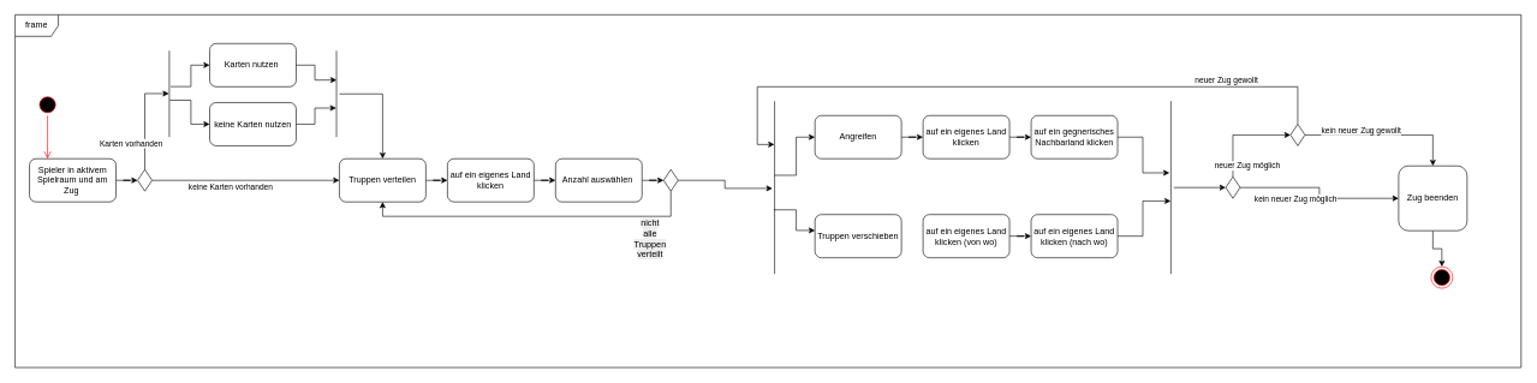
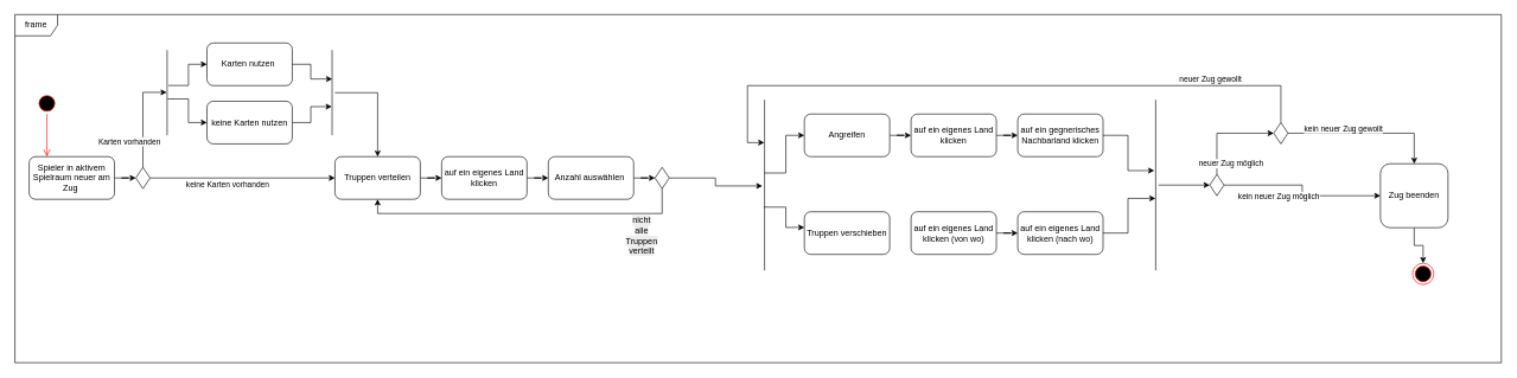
  <mxCell id="0" />
  <mxCell id="1" parent="0" />
  <mxCell id="2" value="frame" style="shape=umlFrame;whiteSpace=wrap;html=1;pointerEvents=0;" vertex="1" parent="1"><mxGeometry x="20" y="20" width="2090" height="490" as="geometry" /></mxCell>
  <mxCell id="3" style="edgeStyle=orthogonalEdgeStyle;rounded=0;orthogonalLoop=1;jettySize=auto;html=1;entryX=0;entryY=0.5;entryDx=0;entryDy=0;" edge="1" parent="1" source="4" target="8"><mxGeometry relative="1" as="geometry" /></mxCell>
- <mxCell id="4" value="Spieler in aktivem Spielraum und am Zug&amp;nbsp;" style="rounded=1;whiteSpace=wrap;html=1;" vertex="1" parent="1"><mxGeometry x="40" y="220" width="120" height="60" as="geometry" /></mxCell>
+ <mxCell id="4" value="Spieler in aktivem Spielraum neuer am Zug&amp;nbsp;" style="rounded=1;whiteSpace=wrap;html=1;" vertex="1" parent="1"><mxGeometry x="40" y="220" width="120" height="60" as="geometry" /></mxCell>
  <mxCell id="5" value="Karten nutzen&amp;nbsp;" style="rounded=1;whiteSpace=wrap;html=1;" vertex="1" parent="1"><mxGeometry x="290" y="60" width="120" height="60" as="geometry" /></mxCell>
  <mxCell id="6" style="edgeStyle=orthogonalEdgeStyle;rounded=0;orthogonalLoop=1;jettySize=auto;html=1;exitX=1;exitY=0.5;exitDx=0;exitDy=0;entryX=0;entryY=0.5;entryDx=0;entryDy=0;" edge="1" parent="1" source="8" target="10"><mxGeometry relative="1" as="geometry" /></mxCell>
  <mxCell id="7" value="keine Karten vorhanden" style="edgeLabel;html=1;align=center;verticalAlign=middle;resizable=0;points=[];" vertex="1" connectable="0" parent="6"><mxGeometry x="-0.171" y="2" relative="1" as="geometry"><mxPoint y="10" as="offset" /></mxGeometry></mxCell>
  <mxCell id="8" value="" style="rhombus;whiteSpace=wrap;html=1;" vertex="1" parent="1"><mxGeometry x="190" y="235" width="20" height="30" as="geometry" /></mxCell>
  <mxCell id="9" value="" style="edgeStyle=orthogonalEdgeStyle;rounded=0;orthogonalLoop=1;jettySize=auto;html=1;" edge="1" parent="1" source="10" target="35"><mxGeometry relative="1" as="geometry" /></mxCell>
  <mxCell id="10" value="Truppen verteilen" style="rounded=1;whiteSpace=wrap;html=1;" vertex="1" parent="1"><mxGeometry x="470" y="220" width="120" height="60" as="geometry" /></mxCell>
  <mxCell id="11" value="" style="edgeStyle=orthogonalEdgeStyle;rounded=0;orthogonalLoop=1;jettySize=auto;html=1;" edge="1" parent="1" source="12" target="41"><mxGeometry relative="1" as="geometry" /></mxCell>
  <mxCell id="12" value="Angreifen" style="rounded=1;whiteSpace=wrap;html=1;" vertex="1" parent="1"><mxGeometry x="1130" y="160" width="120" height="60" as="geometry" /></mxCell>
  <mxCell id="13" value="Truppen verschieben" style="rounded=1;whiteSpace=wrap;html=1;" vertex="1" parent="1"><mxGeometry x="1130" y="297.54" width="120" height="60" as="geometry" /></mxCell>
  <mxCell id="14" value="" style="edgeStyle=orthogonalEdgeStyle;rounded=0;orthogonalLoop=1;jettySize=auto;html=1;" edge="1" parent="1" source="15" target="56"><mxGeometry relative="1" as="geometry" /></mxCell>
  <mxCell id="15" value="Zug beenden" style="rounded=1;whiteSpace=wrap;html=1;" vertex="1" parent="1"><mxGeometry x="1940" y="230" width="95" height="90" as="geometry" /></mxCell>
  <mxCell id="16" style="edgeStyle=orthogonalEdgeStyle;rounded=0;orthogonalLoop=1;jettySize=auto;html=1;entryX=0;entryY=0.5;entryDx=0;entryDy=0;exitX=0.415;exitY=0.268;exitDx=0;exitDy=0;exitPerimeter=0;" edge="1" parent="1" source="18" target="5"><mxGeometry relative="1" as="geometry" /></mxCell>
  <mxCell id="17" style="edgeStyle=orthogonalEdgeStyle;rounded=0;orthogonalLoop=1;jettySize=auto;html=1;entryX=0;entryY=0.5;entryDx=0;entryDy=0;exitX=0.573;exitY=0.411;exitDx=0;exitDy=0;exitPerimeter=0;" edge="1" parent="1" source="18" target="19"><mxGeometry relative="1" as="geometry" /></mxCell>
  <mxCell id="18" value="" style="line;strokeWidth=1;fillColor=none;align=left;verticalAlign=middle;spacingTop=-1;spacingLeft=3;spacingRight=3;rotatable=0;labelPosition=right;points=[];portConstraint=eastwest;strokeColor=inherit;direction=south;" vertex="1" parent="1"><mxGeometry x="230" y="70" width="8" height="120" as="geometry" /></mxCell>
  <mxCell id="19" value="keine Karten nutzen" style="rounded=1;whiteSpace=wrap;html=1;" vertex="1" parent="1"><mxGeometry x="290" y="142" width="120" height="60" as="geometry" /></mxCell>
  <mxCell id="20" value="" style="line;strokeWidth=1;fillColor=none;align=left;verticalAlign=middle;spacingTop=-1;spacingLeft=3;spacingRight=3;rotatable=0;labelPosition=right;points=[];portConstraint=eastwest;strokeColor=inherit;direction=south;" vertex="1" parent="1"><mxGeometry x="462" y="70" width="8" height="120" as="geometry" /></mxCell>
  <mxCell id="21" style="edgeStyle=orthogonalEdgeStyle;rounded=0;orthogonalLoop=1;jettySize=auto;html=1;exitX=1;exitY=0.5;exitDx=0;exitDy=0;entryX=0.339;entryY=0.482;entryDx=0;entryDy=0;entryPerimeter=0;" edge="1" parent="1" source="5" target="20"><mxGeometry relative="1" as="geometry" /></mxCell>
  <mxCell id="22" style="edgeStyle=orthogonalEdgeStyle;rounded=0;orthogonalLoop=1;jettySize=auto;html=1;exitX=1;exitY=0.5;exitDx=0;exitDy=0;entryX=0.663;entryY=0.554;entryDx=0;entryDy=0;entryPerimeter=0;" edge="1" parent="1" source="19" target="20"><mxGeometry relative="1" as="geometry" /></mxCell>
  <mxCell id="23" style="edgeStyle=orthogonalEdgeStyle;rounded=0;orthogonalLoop=1;jettySize=auto;html=1;entryX=0.5;entryY=0;entryDx=0;entryDy=0;" edge="1" parent="1" source="20" target="10"><mxGeometry relative="1" as="geometry" /></mxCell>
  <mxCell id="24" style="edgeStyle=orthogonalEdgeStyle;rounded=0;orthogonalLoop=1;jettySize=auto;html=1;entryX=0;entryY=0.5;entryDx=0;entryDy=0;exitX=0.429;exitY=0.542;exitDx=0;exitDy=0;exitPerimeter=0;" edge="1" parent="1" source="25" target="12"><mxGeometry relative="1" as="geometry" /></mxCell>
  <mxCell id="25" value="" style="line;strokeWidth=1;fillColor=none;align=left;verticalAlign=middle;spacingTop=-1;spacingLeft=3;spacingRight=3;rotatable=0;labelPosition=right;points=[];portConstraint=eastwest;strokeColor=inherit;direction=south;" vertex="1" parent="1"><mxGeometry x="1070" y="140" width="8" height="240" as="geometry" /></mxCell>
  <mxCell id="26" value="" style="edgeStyle=orthogonalEdgeStyle;rounded=0;orthogonalLoop=1;jettySize=auto;html=1;" edge="1" parent="1" source="27" target="47"><mxGeometry relative="1" as="geometry" /></mxCell>
  <mxCell id="27" value="" style="line;strokeWidth=1;fillColor=none;align=left;verticalAlign=middle;spacingTop=-1;spacingLeft=3;spacingRight=3;rotatable=0;labelPosition=right;points=[];portConstraint=eastwest;strokeColor=inherit;direction=south;" vertex="1" parent="1"><mxGeometry x="1620" y="140" width="8" height="240" as="geometry" /></mxCell>
  <mxCell id="28" value="" style="edgeStyle=orthogonalEdgeStyle;rounded=0;orthogonalLoop=1;jettySize=auto;html=1;" edge="1" parent="1" source="29" target="32"><mxGeometry relative="1" as="geometry" /></mxCell>
  <mxCell id="29" value="Anzahl auswählen&amp;nbsp;" style="rounded=1;whiteSpace=wrap;html=1;" vertex="1" parent="1"><mxGeometry x="770" y="220" width="120" height="60" as="geometry" /></mxCell>
  <mxCell id="30" style="edgeStyle=orthogonalEdgeStyle;rounded=0;orthogonalLoop=1;jettySize=auto;html=1;exitX=0.5;exitY=1;exitDx=0;exitDy=0;entryX=0.5;entryY=1;entryDx=0;entryDy=0;" edge="1" parent="1" source="32" target="10"><mxGeometry relative="1" as="geometry" /></mxCell>
  <mxCell id="31" value="&lt;span style=&quot;font-size: 12px; white-space: normal; background-color: rgb(236, 236, 236);&quot;&gt;nicht alle Truppen verteilt&lt;/span&gt;" style="edgeLabel;html=1;align=center;verticalAlign=middle;resizable=0;points=[];" vertex="1" connectable="0" parent="30"><mxGeometry x="0.222" y="-3" relative="1" as="geometry"><mxPoint x="213" y="33" as="offset" /></mxGeometry></mxCell>
  <mxCell id="32" value="" style="rhombus;whiteSpace=wrap;html=1;" vertex="1" parent="1"><mxGeometry x="920" y="235" width="20" height="30" as="geometry" /></mxCell>
  <mxCell id="33" style="edgeStyle=orthogonalEdgeStyle;rounded=0;orthogonalLoop=1;jettySize=auto;html=1;exitX=1;exitY=0.5;exitDx=0;exitDy=0;entryX=0.505;entryY=0.875;entryDx=0;entryDy=0;entryPerimeter=0;" edge="1" parent="1" source="32" target="25"><mxGeometry relative="1" as="geometry" /></mxCell>
  <mxCell id="34" value="" style="edgeStyle=orthogonalEdgeStyle;rounded=0;orthogonalLoop=1;jettySize=auto;html=1;" edge="1" parent="1" source="35" target="29"><mxGeometry relative="1" as="geometry" /></mxCell>
  <mxCell id="35" value="auf ein eigenes Land klicken" style="rounded=1;whiteSpace=wrap;html=1;" vertex="1" parent="1"><mxGeometry x="620" y="220" width="120" height="60" as="geometry" /></mxCell>
  <mxCell id="36" value="" style="edgeStyle=orthogonalEdgeStyle;rounded=0;orthogonalLoop=1;jettySize=auto;html=1;" edge="1" parent="1" source="37" target="39"><mxGeometry relative="1" as="geometry" /></mxCell>
  <mxCell id="37" value="auf ein eigenes Land klicken (von wo)" style="rounded=1;whiteSpace=wrap;html=1;" vertex="1" parent="1"><mxGeometry x="1280" y="297.54" width="120" height="60" as="geometry" /></mxCell>
  <mxCell id="38" value="" style="edgeStyle=orthogonalEdgeStyle;rounded=0;orthogonalLoop=1;jettySize=auto;html=1;entryX=0.578;entryY=0.542;entryDx=0;entryDy=0;entryPerimeter=0;" edge="1" parent="1" source="39" target="27"><mxGeometry relative="1" as="geometry" /></mxCell>
  <mxCell id="39" value="auf ein eigenes Land klicken (nach wo)" style="rounded=1;whiteSpace=wrap;html=1;" vertex="1" parent="1"><mxGeometry x="1430" y="297.54" width="120" height="60" as="geometry" /></mxCell>
  <mxCell id="40" value="" style="edgeStyle=orthogonalEdgeStyle;rounded=0;orthogonalLoop=1;jettySize=auto;html=1;" edge="1" parent="1" source="41" target="43"><mxGeometry relative="1" as="geometry" /></mxCell>
  <mxCell id="41" value="auf ein eigenes Land klicken" style="rounded=1;whiteSpace=wrap;html=1;" vertex="1" parent="1"><mxGeometry x="1280" y="160" width="120" height="60" as="geometry" /></mxCell>
  <mxCell id="42" value="" style="edgeStyle=orthogonalEdgeStyle;rounded=0;orthogonalLoop=1;jettySize=auto;html=1;entryX=0.415;entryY=0.75;entryDx=0;entryDy=0;entryPerimeter=0;" edge="1" parent="1" source="43" target="27"><mxGeometry relative="1" as="geometry" /></mxCell>
  <mxCell id="43" value="auf ein gegnerisches Nachbarland klicken" style="rounded=1;whiteSpace=wrap;html=1;" vertex="1" parent="1"><mxGeometry x="1430" y="160" width="120" height="60" as="geometry" /></mxCell>
  <mxCell id="44" style="edgeStyle=orthogonalEdgeStyle;rounded=0;orthogonalLoop=1;jettySize=auto;html=1;entryX=0;entryY=0.367;entryDx=0;entryDy=0;entryPerimeter=0;exitX=0.629;exitY=0.646;exitDx=0;exitDy=0;exitPerimeter=0;" edge="1" parent="1" source="25" target="13"><mxGeometry relative="1" as="geometry" /></mxCell>
  <mxCell id="45" style="edgeStyle=orthogonalEdgeStyle;rounded=0;orthogonalLoop=1;jettySize=auto;html=1;exitX=1;exitY=0.5;exitDx=0;exitDy=0;entryX=0;entryY=0.5;entryDx=0;entryDy=0;" edge="1" parent="1" source="47" target="15"><mxGeometry relative="1" as="geometry" /></mxCell>
  <mxCell id="46" value="kein neuer Zug möglich" style="edgeLabel;html=1;align=center;verticalAlign=middle;resizable=0;points=[];" vertex="1" connectable="0" parent="45"><mxGeometry x="-0.33" y="3" relative="1" as="geometry"><mxPoint x="-3" y="18" as="offset" /></mxGeometry></mxCell>
  <mxCell id="47" value="" style="rhombus;whiteSpace=wrap;html=1;" vertex="1" parent="1"><mxGeometry x="1700" y="245" width="20" height="30" as="geometry" /></mxCell>
  <mxCell id="48" style="edgeStyle=orthogonalEdgeStyle;rounded=0;orthogonalLoop=1;jettySize=auto;html=1;exitX=0.5;exitY=0;exitDx=0;exitDy=0;entryX=0.496;entryY=0.571;entryDx=0;entryDy=0;entryPerimeter=0;" edge="1" parent="1" source="8" target="18"><mxGeometry relative="1" as="geometry" /></mxCell>
  <mxCell id="49" value="Karten vorhanden" style="edgeLabel;html=1;align=center;verticalAlign=middle;resizable=0;points=[];" vertex="1" connectable="0" parent="48"><mxGeometry x="0.147" y="1" relative="1" as="geometry"><mxPoint x="-19" y="43" as="offset" /></mxGeometry></mxCell>
  <mxCell id="50" value="neuer Zug möglich" style="edgeStyle=orthogonalEdgeStyle;rounded=0;orthogonalLoop=1;jettySize=auto;html=1;" edge="1" parent="1" source="47" target="53"><mxGeometry x="-0.783" y="-20" relative="1" as="geometry"><mxPoint x="1720" y="260" as="sourcePoint" /><mxPoint x="1840" y="260" as="targetPoint" /><Array as="points"><mxPoint x="1710" y="187" /></Array><mxPoint as="offset" /></mxGeometry></mxCell>
  <mxCell id="51" style="edgeStyle=orthogonalEdgeStyle;rounded=0;orthogonalLoop=1;jettySize=auto;html=1;exitX=1;exitY=0.5;exitDx=0;exitDy=0;entryX=0.5;entryY=0;entryDx=0;entryDy=0;" edge="1" parent="1" source="53" target="15"><mxGeometry relative="1" as="geometry" /></mxCell>
  <mxCell id="52" value="kein neuer Zug gewollt" style="edgeLabel;html=1;align=center;verticalAlign=middle;resizable=0;points=[];" vertex="1" connectable="0" parent="51"><mxGeometry x="-0.626" y="3" relative="1" as="geometry"><mxPoint x="36" y="-4" as="offset" /></mxGeometry></mxCell>
  <mxCell id="53" value="" style="rhombus;whiteSpace=wrap;html=1;" vertex="1" parent="1"><mxGeometry x="1790" y="172" width="20" height="30" as="geometry" /></mxCell>
  <mxCell id="54" style="edgeStyle=orthogonalEdgeStyle;rounded=0;orthogonalLoop=1;jettySize=auto;html=1;exitX=0.5;exitY=0;exitDx=0;exitDy=0;entryX=0.251;entryY=0.542;entryDx=0;entryDy=0;entryPerimeter=0;" edge="1" parent="1" source="53" target="25"><mxGeometry relative="1" as="geometry"><Array as="points"><mxPoint x="1800" y="120" /><mxPoint x="1050" y="120" /><mxPoint x="1050" y="200" /></Array></mxGeometry></mxCell>
  <mxCell id="55" value="neuer Zug gewollt" style="edgeLabel;html=1;align=center;verticalAlign=middle;resizable=0;points=[];" vertex="1" connectable="0" parent="54"><mxGeometry x="-0.689" relative="1" as="geometry"><mxPoint x="-11" y="-10" as="offset" /></mxGeometry></mxCell>
  <mxCell id="56" value="" style="ellipse;html=1;shape=endState;fillColor=#000000;strokeColor=#ff0000;" vertex="1" parent="1"><mxGeometry x="1985" y="370" width="30" height="30" as="geometry" /></mxCell>
  <mxCell id="57" value="" style="ellipse;html=1;shape=startState;fillColor=#000000;strokeColor=#ff0000;" vertex="1" parent="1"><mxGeometry x="50" y="130" width="30" height="30" as="geometry" /></mxCell>
  <mxCell id="58" value="" style="edgeStyle=orthogonalEdgeStyle;html=1;verticalAlign=bottom;endArrow=open;endSize=8;strokeColor=#ff0000;rounded=0;" edge="1" source="57" parent="1"><mxGeometry relative="1" as="geometry"><mxPoint x="65" y="220" as="targetPoint" /></mxGeometry></mxCell>
